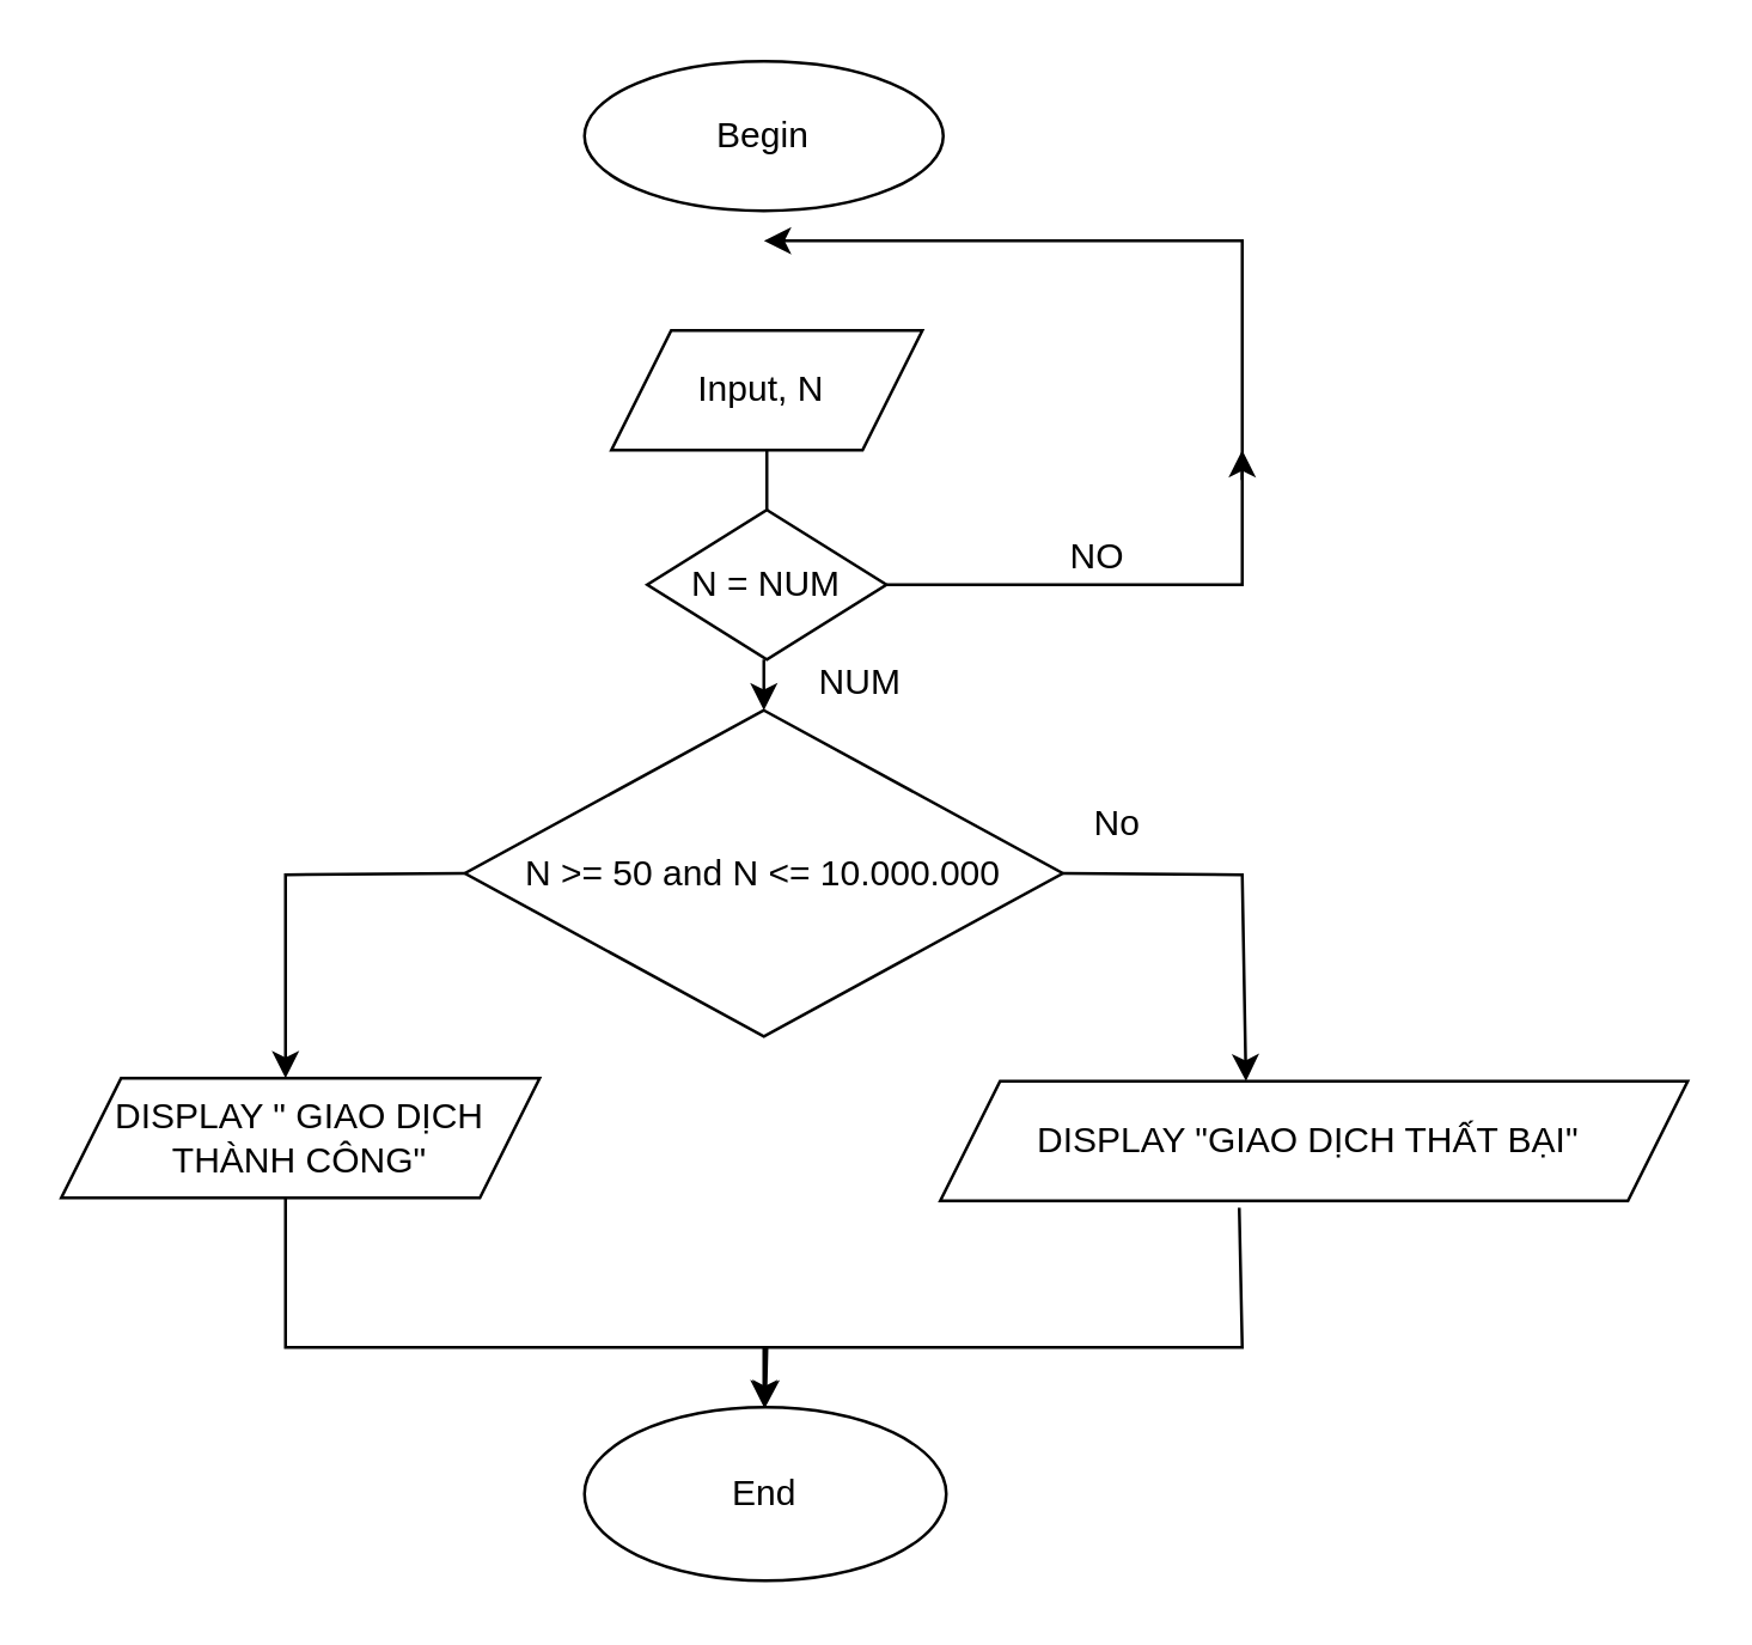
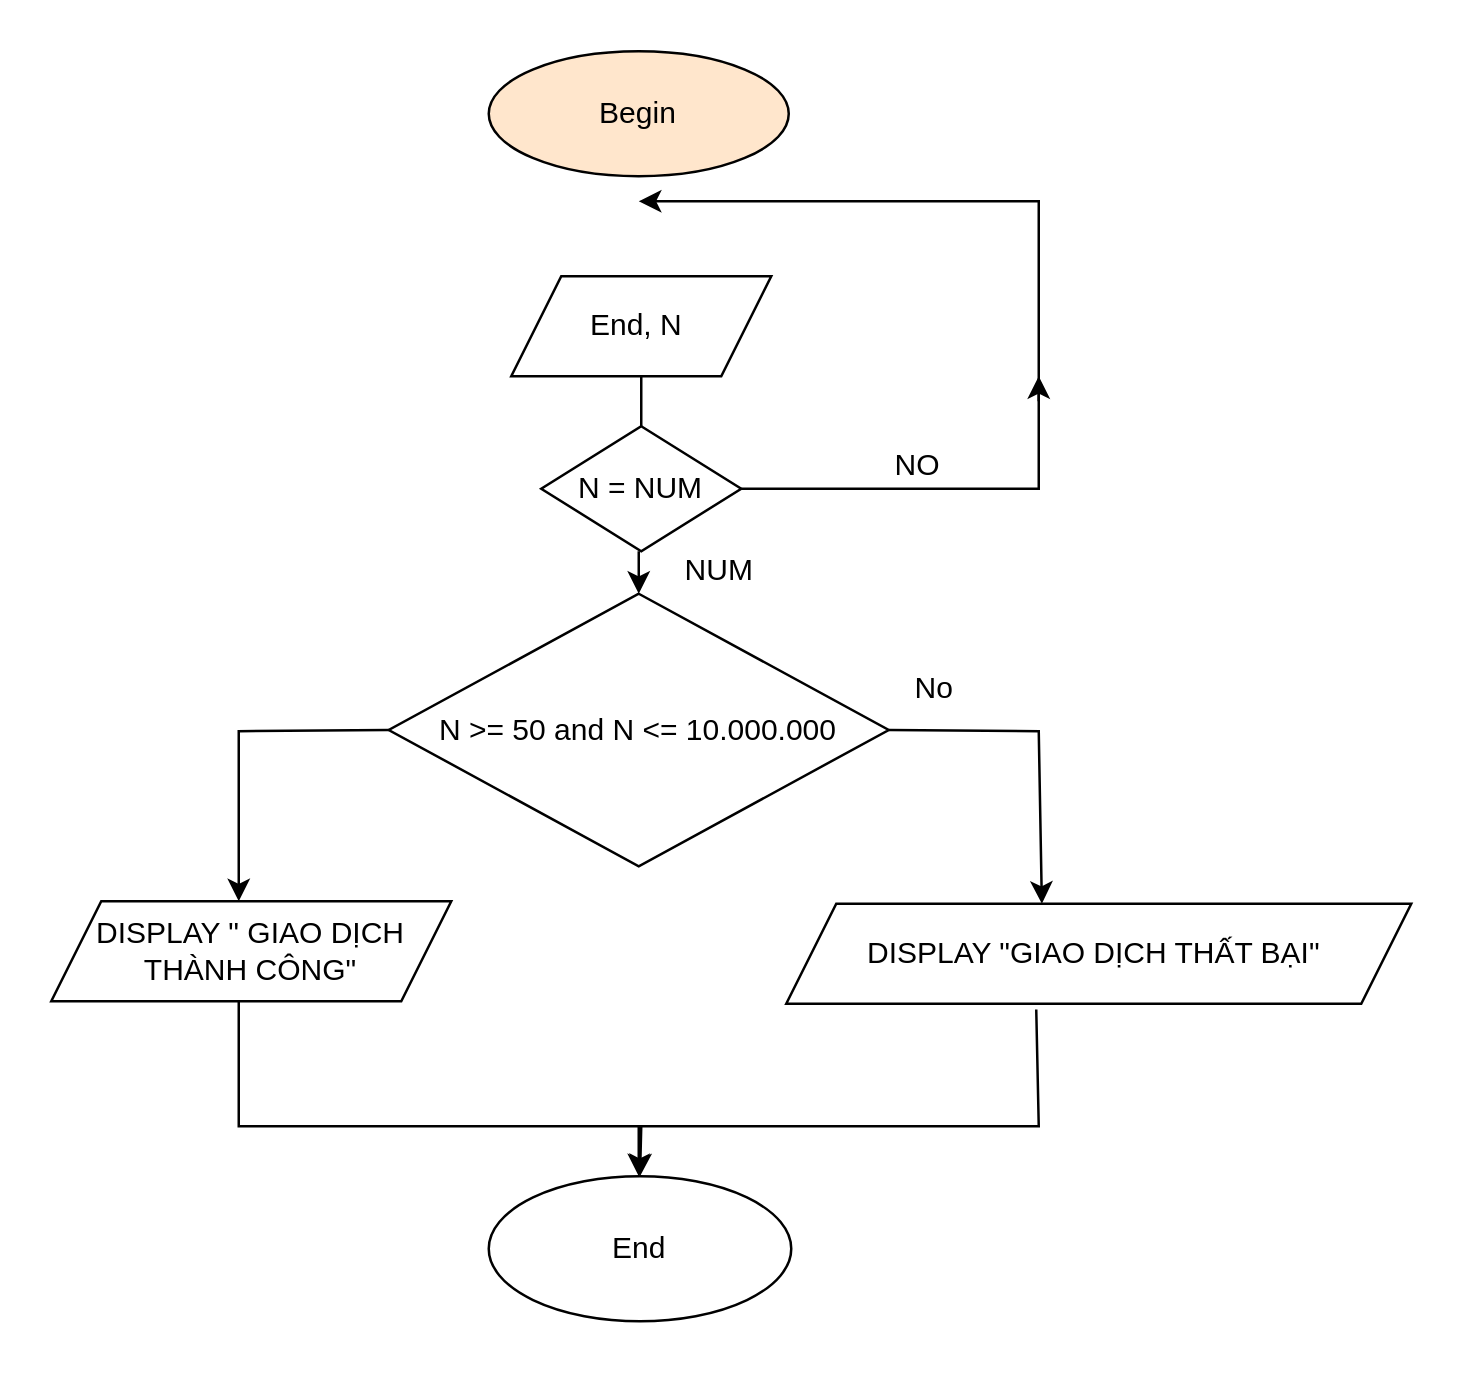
  <mxCell id="0" />
  <mxCell id="1" parent="0" />
- <mxCell id="2" value="Begin" style="ellipse;whiteSpace=wrap;html=1;" vertex="1" parent="1"><mxGeometry x="195" y="20" width="120" height="50" as="geometry" /></mxCell>
+ <mxCell id="2" value="Begin" style="ellipse;whiteSpace=wrap;html=1;fillColor=#ffe6cc;" vertex="1" parent="1"><mxGeometry x="195" y="20" width="120" height="50" as="geometry" /></mxCell>
  <mxCell id="3" value="N &amp;gt;= 50 and N &amp;lt;= 10.000.000" style="rhombus;whiteSpace=wrap;html=1;" vertex="1" parent="1"><mxGeometry x="155" y="237" width="200" height="109" as="geometry" /></mxCell>
  <mxCell id="4" value="DISPLAY &quot; GIAO DỊCH THÀNH CÔNG&quot;" style="shape=parallelogram;perimeter=parallelogramPerimeter;whiteSpace=wrap;html=1;fixedSize=1;" vertex="1" parent="1"><mxGeometry x="20" y="360" width="160" height="40" as="geometry" /></mxCell>
  <mxCell id="5" value="DISPLAY &quot;GIAO DỊCH THẤT BẠI&quot;&amp;nbsp;" style="shape=parallelogram;perimeter=parallelogramPerimeter;whiteSpace=wrap;html=1;fixedSize=1;" vertex="1" parent="1"><mxGeometry x="314" y="361" width="250" height="40" as="geometry" /></mxCell>
- <mxCell id="6" value="Input, N&amp;nbsp;" style="shape=parallelogram;perimeter=parallelogramPerimeter;whiteSpace=wrap;html=1;fixedSize=1;" vertex="1" parent="1"><mxGeometry x="204" y="110" width="104" height="40" as="geometry" /></mxCell>
+ <mxCell id="6" value="End, N&amp;nbsp;" style="shape=parallelogram;perimeter=parallelogramPerimeter;whiteSpace=wrap;html=1;fixedSize=1;" vertex="1" parent="1"><mxGeometry x="204" y="110" width="104" height="40" as="geometry" /></mxCell>
  <mxCell id="7" value="No" style="text;html=1;align=center;verticalAlign=middle;resizable=0;points=[];autosize=1;strokeColor=none;fillColor=none;" vertex="1" parent="1"><mxGeometry x="358" y="265" width="30" height="20" as="geometry" /></mxCell>
  <mxCell id="8" value="End" style="ellipse;whiteSpace=wrap;html=1;" vertex="1" parent="1"><mxGeometry x="195" y="470" width="121" height="58" as="geometry" /></mxCell>
  <mxCell id="9" value="N = NUM" style="rhombus;whiteSpace=wrap;html=1;" vertex="1" parent="1"><mxGeometry x="216" y="170" width="80" height="50" as="geometry" /></mxCell>
  <mxCell id="10" value="" style="endArrow=none;html=1;rounded=0;entryX=0.5;entryY=0;entryDx=0;entryDy=0;exitX=0.5;exitY=1;exitDx=0;exitDy=0;" edge="1" parent="1" source="6" target="9"><mxGeometry width="50" height="50" relative="1" as="geometry"><mxPoint x="235" y="290" as="sourcePoint" /><mxPoint x="285" y="240" as="targetPoint" /></mxGeometry></mxCell>
  <mxCell id="11" value="" style="endArrow=classic;html=1;rounded=0;entryX=0.5;entryY=0;entryDx=0;entryDy=0;" edge="1" parent="1" target="3"><mxGeometry width="50" height="50" relative="1" as="geometry"><mxPoint x="255" y="220" as="sourcePoint" /><mxPoint x="305" y="170" as="targetPoint" /></mxGeometry></mxCell>
  <mxCell id="12" value="" style="endArrow=classic;html=1;rounded=0;exitX=1;exitY=0.5;exitDx=0;exitDy=0;" edge="1" parent="1" source="9"><mxGeometry width="50" height="50" relative="1" as="geometry"><mxPoint x="315" y="240" as="sourcePoint" /><mxPoint x="415" y="150" as="targetPoint" /><Array as="points"><mxPoint x="415" y="195" /></Array></mxGeometry></mxCell>
  <mxCell id="13" value="" style="endArrow=classic;html=1;rounded=0;" edge="1" parent="1"><mxGeometry width="50" height="50" relative="1" as="geometry"><mxPoint x="415" y="160" as="sourcePoint" /><mxPoint x="255" y="80" as="targetPoint" /><Array as="points"><mxPoint x="415" y="80" /></Array></mxGeometry></mxCell>
  <mxCell id="14" value="NO&amp;nbsp;&lt;br&gt;" style="text;html=1;align=center;verticalAlign=middle;resizable=0;points=[];autosize=1;strokeColor=none;fillColor=none;" vertex="1" parent="1"><mxGeometry x="348" y="176" width="40" height="20" as="geometry" /></mxCell>
  <mxCell id="15" value="NUM" style="text;html=1;align=center;verticalAlign=middle;resizable=0;points=[];autosize=1;strokeColor=none;fillColor=none;" vertex="1" parent="1"><mxGeometry x="267" y="218" width="40" height="20" as="geometry" /></mxCell>
  <mxCell id="16" value="" style="endArrow=classic;html=1;rounded=0;entryX=0.5;entryY=0;entryDx=0;entryDy=0;" edge="1" parent="1" target="8"><mxGeometry width="50" height="50" relative="1" as="geometry"><mxPoint x="95" y="400" as="sourcePoint" /><mxPoint x="285" y="370" as="targetPoint" /><Array as="points"><mxPoint x="95" y="450" /><mxPoint x="256" y="450" /></Array></mxGeometry></mxCell>
  <mxCell id="17" value="" style="endArrow=classic;html=1;rounded=0;exitX=1;exitY=0.5;exitDx=0;exitDy=0;entryX=0.409;entryY=0;entryDx=0;entryDy=0;entryPerimeter=0;" edge="1" parent="1" source="3" target="5"><mxGeometry width="50" height="50" relative="1" as="geometry"><mxPoint x="435" y="300" as="sourcePoint" /><mxPoint x="485" y="250" as="targetPoint" /><Array as="points"><mxPoint x="415" y="292" /></Array></mxGeometry></mxCell>
  <mxCell id="18" value="" style="endArrow=classic;html=1;rounded=0;exitX=0;exitY=0.5;exitDx=0;exitDy=0;" edge="1" parent="1" source="3"><mxGeometry width="50" height="50" relative="1" as="geometry"><mxPoint x="205" y="290" as="sourcePoint" /><mxPoint x="95" y="360" as="targetPoint" /><Array as="points"><mxPoint x="95" y="292" /></Array></mxGeometry></mxCell>
  <mxCell id="19" value="" style="endArrow=classic;html=1;rounded=0;exitX=0.4;exitY=1.058;exitDx=0;exitDy=0;exitPerimeter=0;" edge="1" parent="1" source="5"><mxGeometry width="50" height="50" relative="1" as="geometry"><mxPoint x="205" y="290" as="sourcePoint" /><mxPoint x="255" y="470" as="targetPoint" /><Array as="points"><mxPoint x="415" y="450" /><mxPoint x="255" y="450" /></Array></mxGeometry></mxCell>
